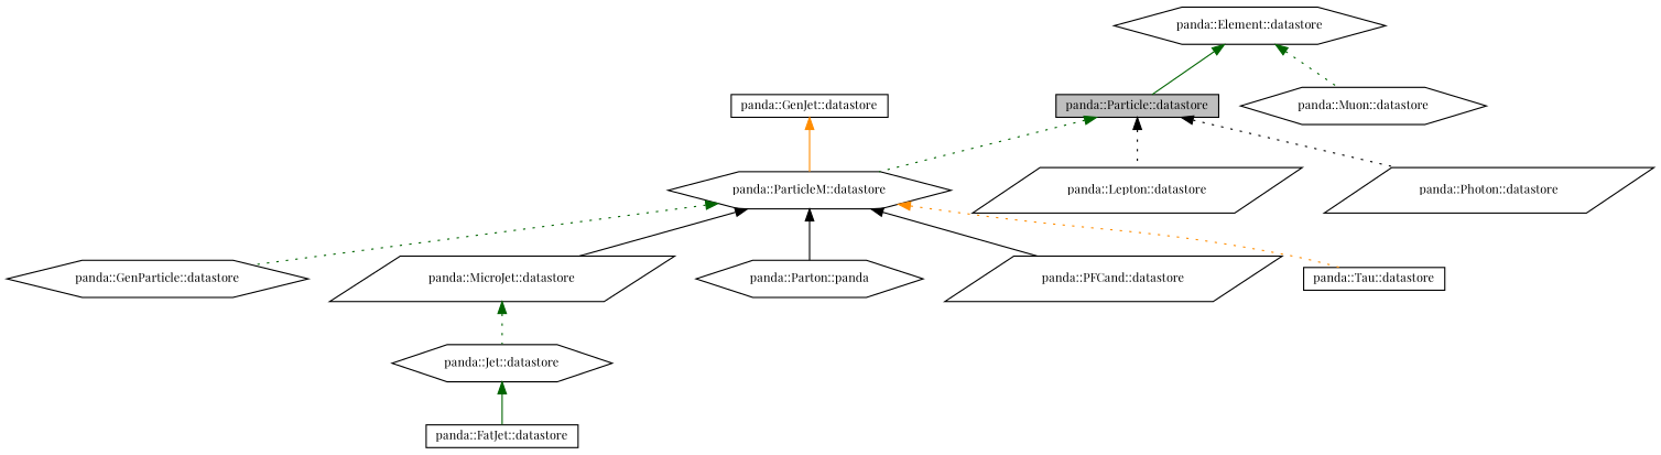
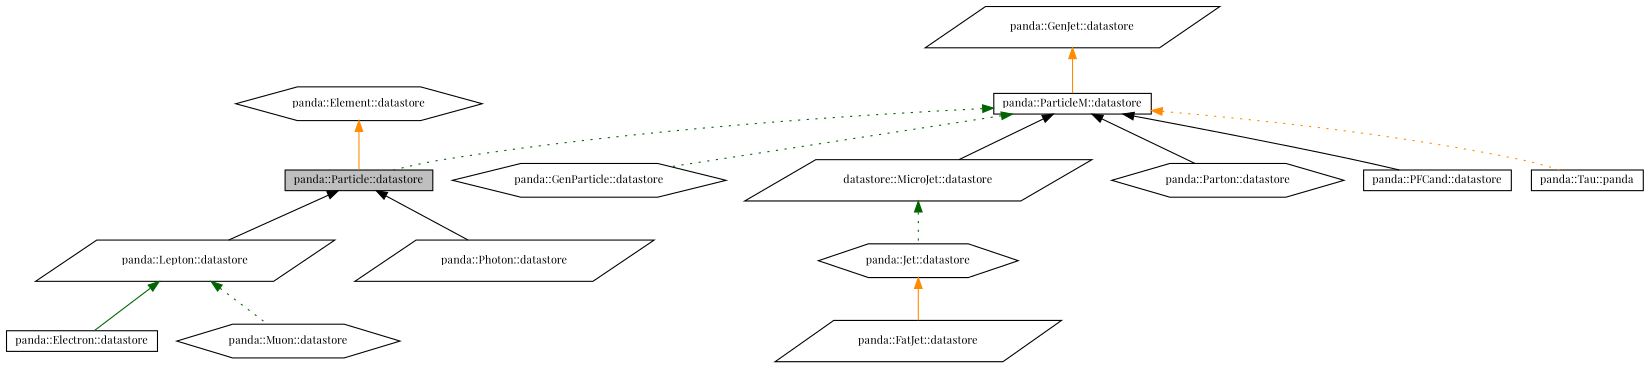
  digraph {
    fontname="Playfair Display"
    rankdir=TB
    node [color=black fillcolor=white fontname="Playfair Display" fontsize=10 shape=hexagon style=filled]
    edge [color=darkgreen dir=back fontname="Playfair Display" fontsize=10 labelfontname=Helvetica labelfontsize=10 style=solid]
    n1 [fillcolor=grey75 fontcolor=black height=0.2 label="panda::Particle::datastore" shape=box width=0.4]
    n2 [height=0.2 label="panda::Lepton::datastore" shape=parallelogram width=0.4]
-   n3 [height=0.2 label="panda::ParticleM::datastore" width=0.4]
+   n3 [height=0.2 label="panda::ParticleM::datastore" shape=box width=0.4]
    n4 [height=0.2 label="panda::Photon::datastore" shape=parallelogram width=0.4]
+   n5 [height=0.2 label="panda::Electron::datastore" shape=box width=0.4]
    n6 [height=0.2 label="panda::Muon::datastore" width=0.4]
    n7 [height=0.2 label="panda::GenParticle::datastore" width=0.4]
-   n8 [height=0.2 label="panda::MicroJet::datastore" shape=parallelogram width=0.4]
-   n9 [height=0.2 label="panda::Parton::panda" width=0.4]
-   n10 [height=0.2 label="panda::PFCand::datastore" shape=parallelogram width=0.4]
-   n11 [height=0.2 label="panda::Tau::datastore" shape=box width=0.4]
+   n8 [height=0.2 label="datastore::MicroJet::datastore" shape=parallelogram width=0.4]
+   n9 [height=0.2 label="panda::Parton::datastore" width=0.4]
+   n10 [height=0.2 label="panda::PFCand::datastore" shape=box width=0.4]
+   n11 [height=0.2 label="panda::Tau::panda" shape=box width=0.4]
    n12 [height=0.2 label="panda::Element::datastore" width=0.4]
-   n13 [height=0.2 label="panda::GenJet::datastore" shape=box width=0.4]
+   n13 [height=0.2 label="panda::GenJet::datastore" shape=parallelogram width=0.4]
    n14 [height=0.2 label="panda::Jet::datastore" width=0.4]
-   n15 [height=0.2 label="panda::FatJet::datastore" shape=box width=0.4]
-   n1 -> n2 [color=black style=dotted]
-   n1 -> n3 [style=dotted]
-   n1 -> n4 [color=black style=dotted]
-   n12 -> n6 [style=dotted]
+   n15 [height=0.2 label="panda::FatJet::datastore" shape=parallelogram width=0.4]
+   n1 -> n2 [color=black]
+   n3 -> n1 [style=dotted]
+   n1 -> n4 [color=black]
+   n2 -> n5
+   n2 -> n6 [style=dotted]
    n3 -> n7 [style=dotted]
    n3 -> n8 [color=black]
    n3 -> n9 [color=black]
    n3 -> n10 [color=black]
    n3 -> n11 [color=darkorange style=dotted]
    n8 -> n14 [style=dotted]
-   n12 -> n1
+   n12 -> n1 [color=darkorange]
    n13 -> n3 [color=darkorange]
-   n14 -> n15
+   n14 -> n15 [color=darkorange]
  }
